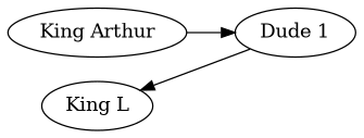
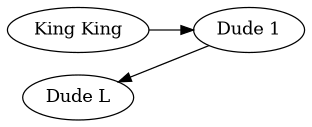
  digraph {
    rankdir=LR
-   n1 [label="King Arthur"]
+   n1 [label="King King"]
    n2 [label="Dude 1"]
-   n3 [label="King L"]
+   n3 [label="Dude L"]
    n1 -> n2
    n2 -> n3 [constraint=false]
  }
